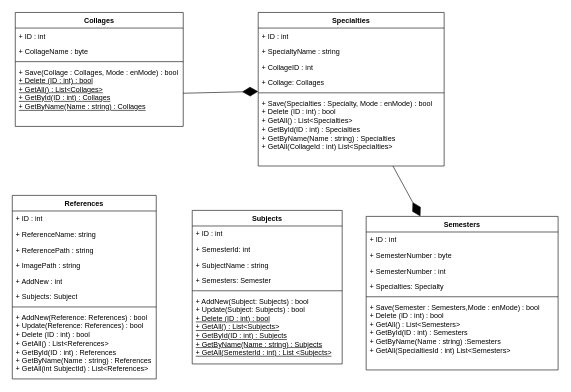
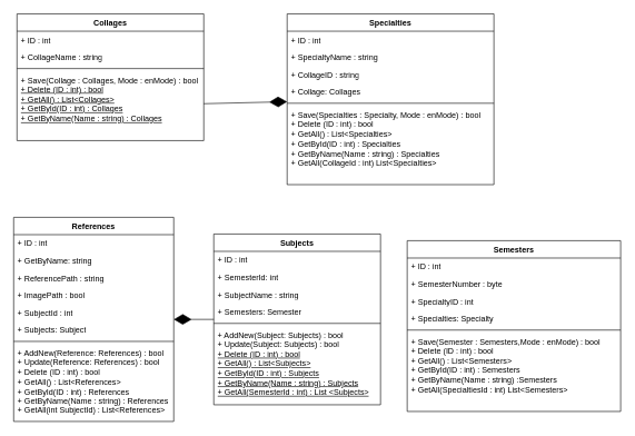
  <mxCell id="0" />
  <mxCell id="1" parent="0" />
  <mxCell id="2" value="Collages" style="swimlane;fontStyle=1;align=center;verticalAlign=top;childLayout=stackLayout;horizontal=1;startSize=26;horizontalStack=0;resizeParent=1;resizeParentMax=0;resizeLast=0;collapsible=1;marginBottom=0;whiteSpace=wrap;html=1;" parent="1" vertex="1"><mxGeometry x="25" y="20" width="280" height="190" as="geometry" /></mxCell>
  <mxCell id="3" value="+ ID : int" style="text;strokeColor=none;fillColor=none;align=left;verticalAlign=top;spacingLeft=4;spacingRight=4;overflow=hidden;rotatable=0;points=[[0,0.5],[1,0.5]];portConstraint=eastwest;whiteSpace=wrap;html=1;" parent="2" vertex="1"><mxGeometry y="26" width="280" height="26" as="geometry" /></mxCell>
- <mxCell id="4" value="+ CollageName : byte" style="text;strokeColor=none;fillColor=none;align=left;verticalAlign=top;spacingLeft=4;spacingRight=4;overflow=hidden;rotatable=0;points=[[0,0.5],[1,0.5]];portConstraint=eastwest;whiteSpace=wrap;html=1;" parent="2" vertex="1"><mxGeometry y="52" width="280" height="26" as="geometry" /></mxCell>
+ <mxCell id="4" value="+ CollageName : string" style="text;strokeColor=none;fillColor=none;align=left;verticalAlign=top;spacingLeft=4;spacingRight=4;overflow=hidden;rotatable=0;points=[[0,0.5],[1,0.5]];portConstraint=eastwest;whiteSpace=wrap;html=1;" parent="2" vertex="1"><mxGeometry y="52" width="280" height="26" as="geometry" /></mxCell>
  <mxCell id="5" value="" style="line;strokeWidth=1;fillColor=none;align=left;verticalAlign=middle;spacingTop=-1;spacingLeft=3;spacingRight=3;rotatable=0;labelPosition=right;points=[];portConstraint=eastwest;strokeColor=inherit;" parent="2" vertex="1"><mxGeometry y="78" width="280" height="8" as="geometry" /></mxCell>
  <mxCell id="6" value="+ Save(Collage : Collages, Mode : enMode) : bool&lt;div&gt;&lt;u&gt;+ Delete (ID : int) : bool&lt;/u&gt;&lt;/div&gt;&lt;div&gt;&lt;u&gt;+ GetAll() : List&amp;lt;Collages&amp;gt;&lt;/u&gt;&lt;/div&gt;&lt;div&gt;&lt;u&gt;+ GetById(ID : int) : Collages&lt;/u&gt;&lt;/div&gt;&lt;div&gt;&lt;u&gt;+ GetByName(Name : string) : Collages&lt;/u&gt;&lt;/div&gt;" style="text;strokeColor=none;fillColor=none;align=left;verticalAlign=top;spacingLeft=4;spacingRight=4;overflow=hidden;rotatable=0;points=[[0,0.5],[1,0.5]];portConstraint=eastwest;whiteSpace=wrap;html=1;" parent="2" vertex="1"><mxGeometry y="86" width="280" height="104" as="geometry" /></mxCell>
  <mxCell id="7" value="Specialties" style="swimlane;fontStyle=1;align=center;verticalAlign=top;childLayout=stackLayout;horizontal=1;startSize=26;horizontalStack=0;resizeParent=1;resizeParentMax=0;resizeLast=0;collapsible=1;marginBottom=0;whiteSpace=wrap;html=1;" parent="1" vertex="1"><mxGeometry x="430" y="20" width="310" height="256" as="geometry" /></mxCell>
  <mxCell id="8" value="+ ID : int" style="text;strokeColor=none;fillColor=none;align=left;verticalAlign=top;spacingLeft=4;spacingRight=4;overflow=hidden;rotatable=0;points=[[0,0.5],[1,0.5]];portConstraint=eastwest;whiteSpace=wrap;html=1;" parent="7" vertex="1"><mxGeometry y="26" width="310" height="26" as="geometry" /></mxCell>
  <mxCell id="9" value="+&amp;nbsp;&lt;span style=&quot;text-align: center;&quot;&gt;SpecialtyName : string&amp;nbsp;&lt;/span&gt;" style="text;strokeColor=none;fillColor=none;align=left;verticalAlign=top;spacingLeft=4;spacingRight=4;overflow=hidden;rotatable=0;points=[[0,0.5],[1,0.5]];portConstraint=eastwest;whiteSpace=wrap;html=1;" parent="7" vertex="1"><mxGeometry y="52" width="310" height="26" as="geometry" /></mxCell>
- <mxCell id="10" value="+ CollageID : int&lt;div&gt;&lt;br&gt;&lt;/div&gt;" style="text;strokeColor=none;fillColor=none;align=left;verticalAlign=top;spacingLeft=4;spacingRight=4;overflow=hidden;rotatable=0;points=[[0,0.5],[1,0.5]];portConstraint=eastwest;whiteSpace=wrap;html=1;" parent="7" vertex="1"><mxGeometry y="78" width="310" height="26" as="geometry" /></mxCell>
+ <mxCell id="10" value="+ CollageID : string&lt;div&gt;&lt;br&gt;&lt;/div&gt;" style="text;strokeColor=none;fillColor=none;align=left;verticalAlign=top;spacingLeft=4;spacingRight=4;overflow=hidden;rotatable=0;points=[[0,0.5],[1,0.5]];portConstraint=eastwest;whiteSpace=wrap;html=1;" parent="7" vertex="1"><mxGeometry y="78" width="310" height="26" as="geometry" /></mxCell>
  <mxCell id="11" value="+ Collage: Collages" style="text;strokeColor=none;fillColor=none;align=left;verticalAlign=top;spacingLeft=4;spacingRight=4;overflow=hidden;rotatable=0;points=[[0,0.5],[1,0.5]];portConstraint=eastwest;whiteSpace=wrap;html=1;" parent="7" vertex="1"><mxGeometry y="104" width="310" height="26" as="geometry" /></mxCell>
  <mxCell id="12" value="" style="line;strokeWidth=1;fillColor=none;align=left;verticalAlign=middle;spacingTop=-1;spacingLeft=3;spacingRight=3;rotatable=0;labelPosition=right;points=[];portConstraint=eastwest;strokeColor=inherit;" parent="7" vertex="1"><mxGeometry y="130" width="310" height="8" as="geometry" /></mxCell>
  <mxCell id="13" value="+ Save(&lt;span style=&quot;text-align: center;&quot;&gt;Specialties : Specialty, Mode : enMode) : bool&amp;nbsp;&lt;/span&gt;&lt;br&gt;&lt;div&gt;+ Delete (ID : int) : bool&lt;/div&gt;&lt;div&gt;+ GetAll() : List&amp;lt;&lt;span style=&quot;text-align: center;&quot;&gt;Specialties&lt;/span&gt;&amp;gt;&lt;/div&gt;&lt;div&gt;+ GetById(ID : int) :&amp;nbsp;&lt;span style=&quot;text-align: center; background-color: initial;&quot;&gt;Specialties&lt;/span&gt;&lt;/div&gt;&lt;div&gt;+ GetByName(Name : string) :&amp;nbsp;&lt;span style=&quot;text-align: center; background-color: initial;&quot;&gt;Specialties&lt;/span&gt;&lt;/div&gt;&lt;div&gt;+ GetAll(CollageId : int) List&amp;lt;&lt;span style=&quot;text-align: center; background-color: initial;&quot;&gt;Specialties&amp;gt;&lt;/span&gt;&lt;/div&gt;" style="text;strokeColor=none;fillColor=none;align=left;verticalAlign=top;spacingLeft=4;spacingRight=4;overflow=hidden;rotatable=0;points=[[0,0.5],[1,0.5]];portConstraint=eastwest;whiteSpace=wrap;html=1;" parent="7" vertex="1"><mxGeometry y="138" width="310" height="118" as="geometry" /></mxCell>
  <mxCell id="14" value="Semesters" style="swimlane;fontStyle=1;align=center;verticalAlign=top;childLayout=stackLayout;horizontal=1;startSize=26;horizontalStack=0;resizeParent=1;resizeParentMax=0;resizeLast=0;collapsible=1;marginBottom=0;whiteSpace=wrap;html=1;" parent="1" vertex="1"><mxGeometry x="610" y="360" width="320" height="256" as="geometry" /></mxCell>
  <mxCell id="15" value="+ ID : int" style="text;strokeColor=none;fillColor=none;align=left;verticalAlign=top;spacingLeft=4;spacingRight=4;overflow=hidden;rotatable=0;points=[[0,0.5],[1,0.5]];portConstraint=eastwest;whiteSpace=wrap;html=1;" parent="14" vertex="1"><mxGeometry y="26" width="320" height="26" as="geometry" /></mxCell>
  <mxCell id="16" value="+ SemesterNumber : byte" style="text;strokeColor=none;fillColor=none;align=left;verticalAlign=top;spacingLeft=4;spacingRight=4;overflow=hidden;rotatable=0;points=[[0,0.5],[1,0.5]];portConstraint=eastwest;whiteSpace=wrap;html=1;" parent="14" vertex="1"><mxGeometry y="52" width="320" height="26" as="geometry" /></mxCell>
- <mxCell id="17" value="+&amp;nbsp;&lt;span style=&quot;text-align: center;&quot;&gt;SemesterNumber&lt;/span&gt;&amp;nbsp;: int" style="text;strokeColor=none;fillColor=none;align=left;verticalAlign=top;spacingLeft=4;spacingRight=4;overflow=hidden;rotatable=0;points=[[0,0.5],[1,0.5]];portConstraint=eastwest;whiteSpace=wrap;html=1;" parent="14" vertex="1"><mxGeometry y="78" width="320" height="26" as="geometry" /></mxCell>
+ <mxCell id="17" value="+&amp;nbsp;&lt;span style=&quot;text-align: center;&quot;&gt;SpecialtyID&lt;/span&gt;&amp;nbsp;: int" style="text;strokeColor=none;fillColor=none;align=left;verticalAlign=top;spacingLeft=4;spacingRight=4;overflow=hidden;rotatable=0;points=[[0,0.5],[1,0.5]];portConstraint=eastwest;whiteSpace=wrap;html=1;" parent="14" vertex="1"><mxGeometry y="78" width="320" height="26" as="geometry" /></mxCell>
  <mxCell id="18" value="+&amp;nbsp;&lt;span style=&quot;text-align: center;&quot;&gt;Specialties&lt;/span&gt;:&amp;nbsp;&lt;span style=&quot;text-align: center;&quot;&gt;Specialty&lt;/span&gt;" style="text;strokeColor=none;fillColor=none;align=left;verticalAlign=top;spacingLeft=4;spacingRight=4;overflow=hidden;rotatable=0;points=[[0,0.5],[1,0.5]];portConstraint=eastwest;whiteSpace=wrap;html=1;" parent="14" vertex="1"><mxGeometry y="104" width="320" height="26" as="geometry" /></mxCell>
  <mxCell id="19" value="" style="line;strokeWidth=1;fillColor=none;align=left;verticalAlign=middle;spacingTop=-1;spacingLeft=3;spacingRight=3;rotatable=0;labelPosition=right;points=[];portConstraint=eastwest;strokeColor=inherit;" parent="14" vertex="1"><mxGeometry y="130" width="320" height="8" as="geometry" /></mxCell>
  <mxCell id="20" value="+ Save(Semester : Semesters,Mode : enMode) : bool&lt;br&gt;&lt;div&gt;+ Delete (ID : int) : bool&lt;/div&gt;&lt;div&gt;+ GetAll() : List&amp;lt;&lt;span style=&quot;text-align: center;&quot;&gt;Semesters&lt;/span&gt;&amp;gt;&lt;/div&gt;&lt;div&gt;+ GetById(ID : int) :&amp;nbsp;&lt;span style=&quot;background-color: initial; text-align: center;&quot;&gt;Semesters&lt;/span&gt;&lt;/div&gt;&lt;div&gt;+ GetByName(Name : string) :&lt;span style=&quot;background-color: initial; text-align: center;&quot;&gt;Semesters&lt;/span&gt;&lt;/div&gt;&lt;div&gt;+ GetAll(&lt;span style=&quot;text-align: center; background-color: initial;&quot;&gt;SpecialtiesId&lt;/span&gt;&lt;span style=&quot;background-color: initial;&quot;&gt;&amp;nbsp;: int) List&amp;lt;&lt;/span&gt;&lt;span style=&quot;background-color: initial; text-align: center;&quot;&gt;Semesters&lt;/span&gt;&lt;span style=&quot;background-color: initial; text-align: center;&quot;&gt;&amp;gt;&lt;/span&gt;&lt;/div&gt;" style="text;strokeColor=none;fillColor=none;align=left;verticalAlign=top;spacingLeft=4;spacingRight=4;overflow=hidden;rotatable=0;points=[[0,0.5],[1,0.5]];portConstraint=eastwest;whiteSpace=wrap;html=1;" parent="14" vertex="1"><mxGeometry y="138" width="320" height="118" as="geometry" /></mxCell>
  <mxCell id="21" value="Subjects" style="swimlane;fontStyle=1;align=center;verticalAlign=top;childLayout=stackLayout;horizontal=1;startSize=26;horizontalStack=0;resizeParent=1;resizeParentMax=0;resizeLast=0;collapsible=1;marginBottom=0;whiteSpace=wrap;html=1;" parent="1" vertex="1"><mxGeometry x="320" y="350" width="250" height="256" as="geometry" /></mxCell>
  <mxCell id="22" value="+ ID : int" style="text;strokeColor=none;fillColor=none;align=left;verticalAlign=top;spacingLeft=4;spacingRight=4;overflow=hidden;rotatable=0;points=[[0,0.5],[1,0.5]];portConstraint=eastwest;whiteSpace=wrap;html=1;" parent="21" vertex="1"><mxGeometry y="26" width="250" height="26" as="geometry" /></mxCell>
  <mxCell id="23" value="+ SemesterId: int" style="text;strokeColor=none;fillColor=none;align=left;verticalAlign=top;spacingLeft=4;spacingRight=4;overflow=hidden;rotatable=0;points=[[0,0.5],[1,0.5]];portConstraint=eastwest;whiteSpace=wrap;html=1;" parent="21" vertex="1"><mxGeometry y="52" width="250" height="26" as="geometry" /></mxCell>
  <mxCell id="24" value="+ SubjectName : string" style="text;strokeColor=none;fillColor=none;align=left;verticalAlign=top;spacingLeft=4;spacingRight=4;overflow=hidden;rotatable=0;points=[[0,0.5],[1,0.5]];portConstraint=eastwest;whiteSpace=wrap;html=1;" parent="21" vertex="1"><mxGeometry y="78" width="250" height="26" as="geometry" /></mxCell>
  <mxCell id="25" value="+ Semesters: Semester" style="text;strokeColor=none;fillColor=none;align=left;verticalAlign=top;spacingLeft=4;spacingRight=4;overflow=hidden;rotatable=0;points=[[0,0.5],[1,0.5]];portConstraint=eastwest;whiteSpace=wrap;html=1;" parent="21" vertex="1"><mxGeometry y="104" width="250" height="26" as="geometry" /></mxCell>
  <mxCell id="26" value="" style="line;strokeWidth=1;fillColor=none;align=left;verticalAlign=middle;spacingTop=-1;spacingLeft=3;spacingRight=3;rotatable=0;labelPosition=right;points=[];portConstraint=eastwest;strokeColor=inherit;" parent="21" vertex="1"><mxGeometry y="130" width="250" height="8" as="geometry" /></mxCell>
  <mxCell id="27" value="+ AddNew(&lt;span style=&quot;text-align: center;&quot;&gt;Subject&lt;/span&gt;: Subjects) : bool&lt;div&gt;+ Update(&lt;span style=&quot;text-align: center;&quot;&gt;Subject&lt;/span&gt;: Subjects) : bool&lt;/div&gt;&lt;div&gt;&lt;u&gt;+ Delete (ID : int) : bool&lt;/u&gt;&lt;/div&gt;&lt;div&gt;&lt;u&gt;+ GetAll() : List&amp;lt;Subjects&amp;gt;&lt;/u&gt;&lt;/div&gt;&lt;div&gt;&lt;u&gt;+ GetById(ID : int) :&amp;nbsp;&lt;span style=&quot;background-color: initial;&quot;&gt;Subjects&lt;/span&gt;&lt;/u&gt;&lt;/div&gt;&lt;div&gt;&lt;u&gt;+ GetByName(Name : string) :&amp;nbsp;&lt;span style=&quot;background-color: initial;&quot;&gt;Subjects&lt;/span&gt;&lt;/u&gt;&lt;/div&gt;&lt;div&gt;&lt;span style=&quot;background-color: initial;&quot;&gt;&lt;u&gt;+ GetAll(SemesterId : int) : List &amp;lt;Subjects&amp;gt;&lt;/u&gt;&lt;/span&gt;&lt;/div&gt;" style="text;strokeColor=none;fillColor=none;align=left;verticalAlign=top;spacingLeft=4;spacingRight=4;overflow=hidden;rotatable=0;points=[[0,0.5],[1,0.5]];portConstraint=eastwest;whiteSpace=wrap;html=1;" parent="21" vertex="1"><mxGeometry y="138" width="250" height="118" as="geometry" /></mxCell>
  <mxCell id="28" value="References" style="swimlane;fontStyle=1;align=center;verticalAlign=top;childLayout=stackLayout;horizontal=1;startSize=26;horizontalStack=0;resizeParent=1;resizeParentMax=0;resizeLast=0;collapsible=1;marginBottom=0;whiteSpace=wrap;html=1;" parent="1" vertex="1"><mxGeometry x="20" y="325" width="240" height="306" as="geometry" /></mxCell>
  <mxCell id="29" value="+ ID : int" style="text;strokeColor=none;fillColor=none;align=left;verticalAlign=top;spacingLeft=4;spacingRight=4;overflow=hidden;rotatable=0;points=[[0,0.5],[1,0.5]];portConstraint=eastwest;whiteSpace=wrap;html=1;" parent="28" vertex="1"><mxGeometry y="26" width="240" height="26" as="geometry" /></mxCell>
- <mxCell id="30" value="+ ReferenceName: string" style="text;strokeColor=none;fillColor=none;align=left;verticalAlign=top;spacingLeft=4;spacingRight=4;overflow=hidden;rotatable=0;points=[[0,0.5],[1,0.5]];portConstraint=eastwest;whiteSpace=wrap;html=1;" parent="28" vertex="1"><mxGeometry y="52" width="240" height="26" as="geometry" /></mxCell>
+ <mxCell id="30" value="+ GetByName: string" style="text;strokeColor=none;fillColor=none;align=left;verticalAlign=top;spacingLeft=4;spacingRight=4;overflow=hidden;rotatable=0;points=[[0,0.5],[1,0.5]];portConstraint=eastwest;whiteSpace=wrap;html=1;" parent="28" vertex="1"><mxGeometry y="52" width="240" height="26" as="geometry" /></mxCell>
  <mxCell id="31" value="+ ReferencePath : string" style="text;strokeColor=none;fillColor=none;align=left;verticalAlign=top;spacingLeft=4;spacingRight=4;overflow=hidden;rotatable=0;points=[[0,0.5],[1,0.5]];portConstraint=eastwest;whiteSpace=wrap;html=1;" parent="28" vertex="1"><mxGeometry y="78" width="240" height="26" as="geometry" /></mxCell>
- <mxCell id="32" value="+ ImagePath : string" style="text;strokeColor=none;fillColor=none;align=left;verticalAlign=top;spacingLeft=4;spacingRight=4;overflow=hidden;rotatable=0;points=[[0,0.5],[1,0.5]];portConstraint=eastwest;whiteSpace=wrap;html=1;" parent="28" vertex="1"><mxGeometry y="104" width="240" height="26" as="geometry" /></mxCell>
- <mxCell id="33" value="+ AddNew : int" style="text;strokeColor=none;fillColor=none;align=left;verticalAlign=top;spacingLeft=4;spacingRight=4;overflow=hidden;rotatable=0;points=[[0,0.5],[1,0.5]];portConstraint=eastwest;whiteSpace=wrap;html=1;" parent="28" vertex="1"><mxGeometry y="130" width="240" height="26" as="geometry" /></mxCell>
+ <mxCell id="32" value="+ ImagePath : bool" style="text;strokeColor=none;fillColor=none;align=left;verticalAlign=top;spacingLeft=4;spacingRight=4;overflow=hidden;rotatable=0;points=[[0,0.5],[1,0.5]];portConstraint=eastwest;whiteSpace=wrap;html=1;" parent="28" vertex="1"><mxGeometry y="104" width="240" height="26" as="geometry" /></mxCell>
+ <mxCell id="33" value="+ SubjectId : int" style="text;strokeColor=none;fillColor=none;align=left;verticalAlign=top;spacingLeft=4;spacingRight=4;overflow=hidden;rotatable=0;points=[[0,0.5],[1,0.5]];portConstraint=eastwest;whiteSpace=wrap;html=1;" parent="28" vertex="1"><mxGeometry y="130" width="240" height="26" as="geometry" /></mxCell>
  <mxCell id="34" value="+ Subjects: Subject" style="text;strokeColor=none;fillColor=none;align=left;verticalAlign=top;spacingLeft=4;spacingRight=4;overflow=hidden;rotatable=0;points=[[0,0.5],[1,0.5]];portConstraint=eastwest;whiteSpace=wrap;html=1;" parent="28" vertex="1"><mxGeometry y="156" width="240" height="26" as="geometry" /></mxCell>
  <mxCell id="35" value="" style="line;strokeWidth=1;fillColor=none;align=left;verticalAlign=middle;spacingTop=-1;spacingLeft=3;spacingRight=3;rotatable=0;labelPosition=right;points=[];portConstraint=eastwest;strokeColor=inherit;" parent="28" vertex="1"><mxGeometry y="182" width="240" height="8" as="geometry" /></mxCell>
  <mxCell id="36" value="+ AddNew(&lt;span style=&quot;text-align: center;&quot;&gt;Reference&lt;/span&gt;:&amp;nbsp;&lt;span style=&quot;text-align: center;&quot;&gt;References&lt;/span&gt;) : bool&lt;div&gt;+ Update(&lt;span style=&quot;text-align: center;&quot;&gt;Reference&lt;/span&gt;:&amp;nbsp;&lt;span style=&quot;text-align: center;&quot;&gt;References&lt;/span&gt;) : bool&lt;/div&gt;&lt;div&gt;+ Delete (ID : int) : bool&lt;/div&gt;&lt;div&gt;+ GetAll() : List&amp;lt;&lt;span style=&quot;text-align: center;&quot;&gt;References&lt;/span&gt;&amp;gt;&lt;/div&gt;&lt;div&gt;+ GetById(ID : int) :&amp;nbsp;&lt;span style=&quot;text-align: center; background-color: initial;&quot;&gt;References&lt;/span&gt;&lt;/div&gt;&lt;div&gt;+ GetByName(Name : string) :&amp;nbsp;&lt;span style=&quot;text-align: center; background-color: initial;&quot;&gt;References&lt;/span&gt;&lt;/div&gt;&lt;div&gt;&lt;span style=&quot;background-color: initial;&quot;&gt;+ GetAll(int SubjectId) : List&amp;lt;&lt;/span&gt;&lt;span style=&quot;text-align: center; background-color: initial;&quot;&gt;References&amp;gt;&lt;/span&gt;&lt;/div&gt;" style="text;strokeColor=none;fillColor=none;align=left;verticalAlign=top;spacingLeft=4;spacingRight=4;overflow=hidden;rotatable=0;points=[[0,0.5],[1,0.5]];portConstraint=eastwest;whiteSpace=wrap;html=1;" parent="28" vertex="1"><mxGeometry y="190" width="240" height="116" as="geometry" /></mxCell>
  <mxCell id="37" value="" style="endArrow=diamondThin;endFill=1;endSize=24;html=1;rounded=0;" parent="1" source="6" target="7" edge="1"><mxGeometry width="160" relative="1" as="geometry"><mxPoint x="255" y="158" as="sourcePoint" /><mxPoint x="260" y="118" as="targetPoint" /></mxGeometry></mxCell>
- <mxCell id="38" value="" style="endArrow=diamondThin;endFill=1;endSize=24;html=1;rounded=0;" parent="1" source="7" target="14" edge="1"><mxGeometry width="160" relative="1" as="geometry"><mxPoint x="670" y="137" as="sourcePoint" /><mxPoint x="270" y="97" as="targetPoint" /></mxGeometry></mxCell>
+ <mxCell id="39" value="" style="endArrow=diamondThin;endFill=1;endSize=24;html=1;rounded=0;" parent="1" source="21" target="28" edge="1"><mxGeometry width="160" relative="1" as="geometry"><mxPoint x="10" y="96" as="sourcePoint" /><mxPoint x="-140" y="416" as="targetPoint" /></mxGeometry></mxCell>
